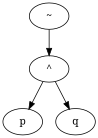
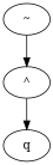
  digraph {
    fontname="Noto Serif"
    node [fontname="Noto Serif"]
    edge [fontname="Noto Serif"]
    n1 [label="~"]
    n2 [label="^"]
-   n3 [label=p]
    n4 [label=q]
    n1 -> n2
-   n2 -> n3
    n2 -> n4
  }
